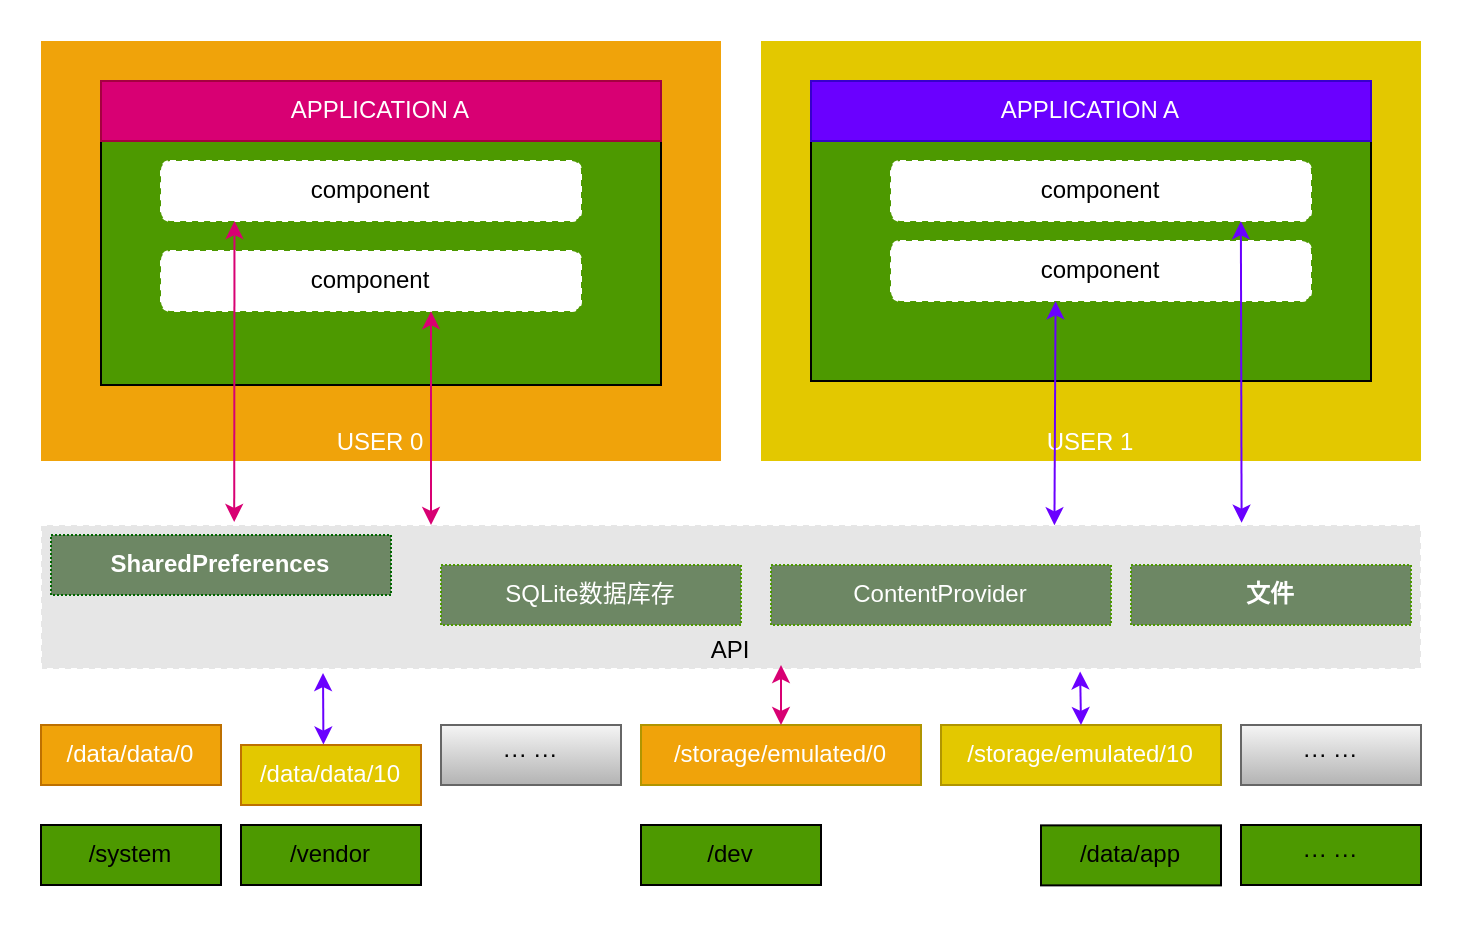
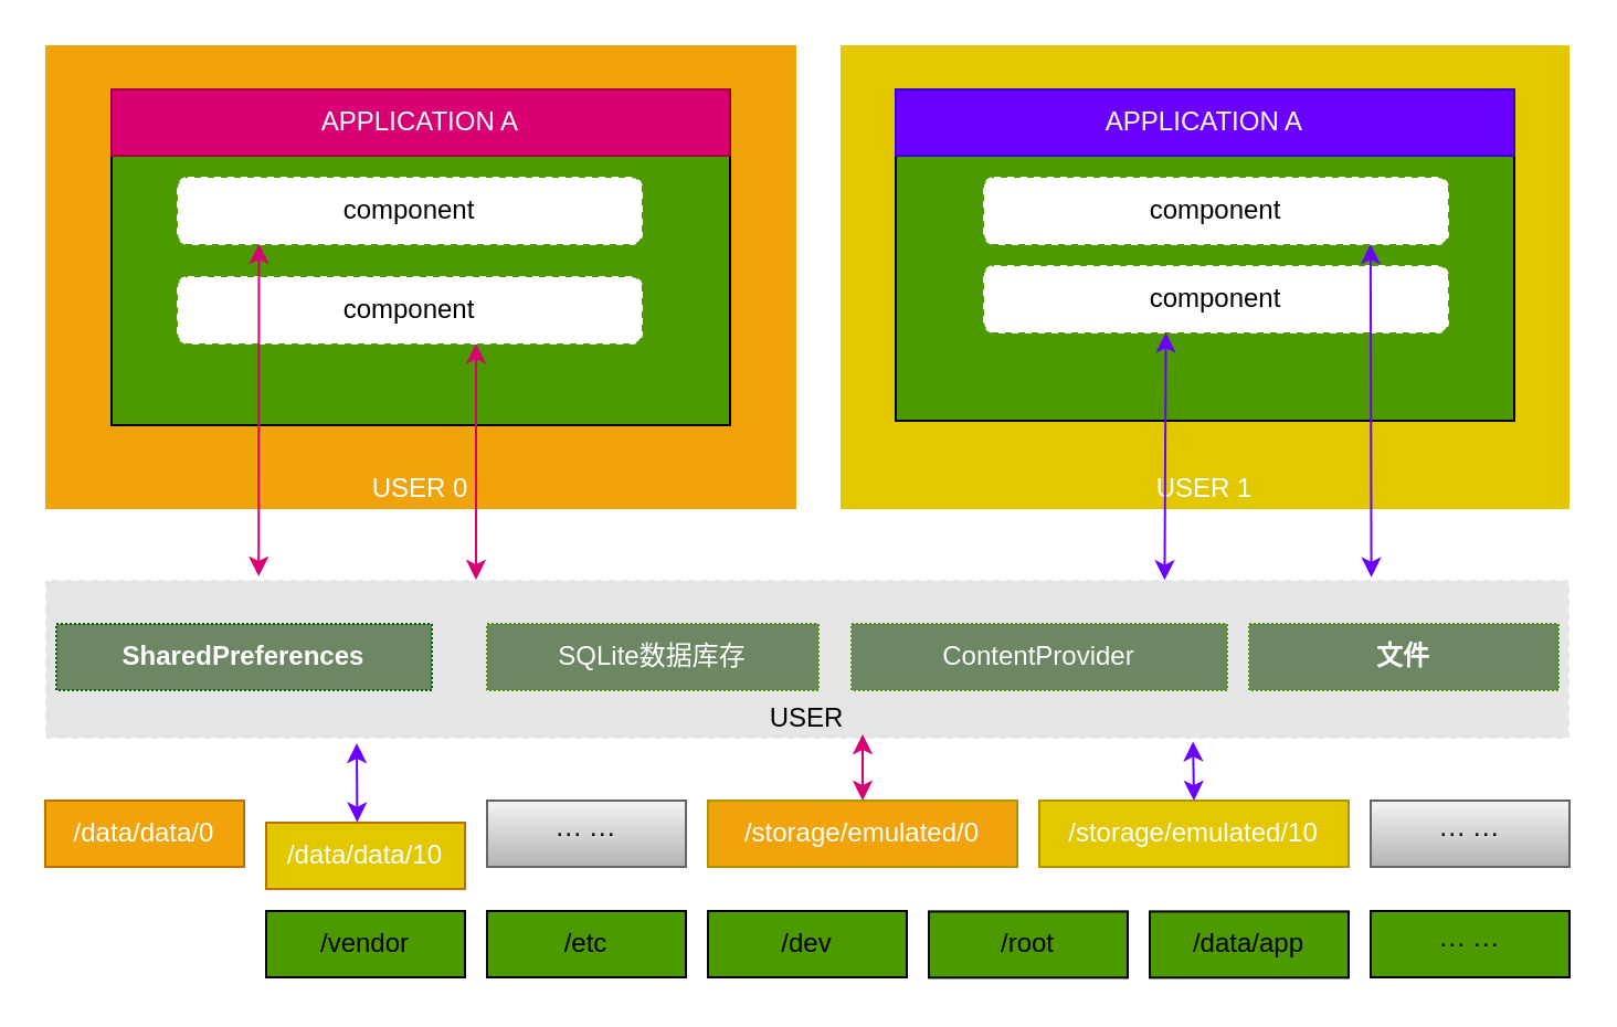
  <mxCell id="0" />
  <mxCell id="1" parent="0" />
- <mxCell id="2" value="/system&lt;br&gt;" style="rounded=0;whiteSpace=wrap;html=1;gradientColor=none;fillColor=#4D9900;" vertex="1" parent="1"><mxGeometry x="20" y="412" width="90" height="30" as="geometry" /></mxCell>
  <mxCell id="3" value="/vendor" style="rounded=0;whiteSpace=wrap;html=1;gradientColor=none;fillColor=#4D9900;" vertex="1" parent="1"><mxGeometry x="120" y="412" width="90" height="30" as="geometry" /></mxCell>
+ <mxCell id="4" value="/etc&lt;br&gt;" style="rounded=0;whiteSpace=wrap;html=1;gradientColor=none;fillColor=#4D9900;" vertex="1" parent="1"><mxGeometry x="220" y="412" width="90" height="30" as="geometry" /></mxCell>
  <mxCell id="5" value="/dev" style="rounded=0;whiteSpace=wrap;html=1;gradientColor=none;fillColor=#4D9900;" vertex="1" parent="1"><mxGeometry x="320" y="412" width="90" height="30" as="geometry" /></mxCell>
  <mxCell id="6" value="··· ···" style="rounded=0;whiteSpace=wrap;html=1;gradientColor=none;fillColor=#4D9900;" vertex="1" parent="1"><mxGeometry x="620" y="412" width="90" height="30" as="geometry" /></mxCell>
  <mxCell id="7" value="/data/app" style="rounded=0;whiteSpace=wrap;html=1;gradientColor=none;fillColor=#4D9900;" vertex="1" parent="1"><mxGeometry x="520" y="412.19" width="90" height="30" as="geometry" /></mxCell>
  <mxCell id="8" value="/data/data/0" style="rounded=0;whiteSpace=wrap;html=1;fillColor=#f0a30a;strokeColor=#BD7000;fontColor=#ffffff;" vertex="1" parent="1"><mxGeometry x="20" y="362" width="90" height="30" as="geometry" /></mxCell>
  <mxCell id="9" value="/storage/emulated/0&lt;br&gt;" style="rounded=0;whiteSpace=wrap;html=1;fillColor=#F0A30A;strokeColor=#B09500;fontColor=#ffffff;" vertex="1" parent="1"><mxGeometry x="320" y="362" width="140" height="30" as="geometry" /></mxCell>
  <mxCell id="10" value="/data/data/10" style="rounded=0;whiteSpace=wrap;html=1;fillColor=#E3C800;strokeColor=#BD7000;fontColor=#ffffff;" vertex="1" parent="1"><mxGeometry x="120" y="372" width="90" height="30" as="geometry" /></mxCell>
  <mxCell id="11" value="··· ···" style="rounded=0;whiteSpace=wrap;html=1;fillColor=#f5f5f5;strokeColor=#666666;gradientColor=#b3b3b3;" vertex="1" parent="1"><mxGeometry x="220" y="362" width="90" height="30" as="geometry" /></mxCell>
  <mxCell id="12" value="/storage/emulated/10&lt;br&gt;" style="rounded=0;whiteSpace=wrap;html=1;fillColor=#E3C800;strokeColor=#B09500;fontColor=#ffffff;" vertex="1" parent="1"><mxGeometry x="470" y="362" width="140" height="30" as="geometry" /></mxCell>
+ <mxCell id="13" value="/root" style="rounded=0;whiteSpace=wrap;html=1;gradientColor=none;fillColor=#4D9900;" vertex="1" parent="1"><mxGeometry x="420" y="412.19" width="90" height="30" as="geometry" /></mxCell>
  <mxCell id="14" value="··· ···" style="rounded=0;whiteSpace=wrap;html=1;fillColor=#f5f5f5;strokeColor=#666666;gradientColor=#b3b3b3;" vertex="1" parent="1"><mxGeometry x="620" y="362" width="90" height="30" as="geometry" /></mxCell>
  <mxCell id="15" value="USER 0" style="rounded=0;whiteSpace=wrap;html=1;fillColor=#f0a30a;verticalAlign=bottom;strokeColor=none;fontColor=#ffffff;" vertex="1" parent="1"><mxGeometry x="20" y="20" width="340" height="210" as="geometry" /></mxCell>
  <mxCell id="16" value="USER 1" style="rounded=0;whiteSpace=wrap;html=1;fillColor=#e3c800;verticalAlign=bottom;strokeColor=none;fontColor=#ffffff;" vertex="1" parent="1"><mxGeometry x="380" y="20" width="330" height="210" as="geometry" /></mxCell>
  <mxCell id="17" value="" style="rounded=0;whiteSpace=wrap;html=1;fillColor=#4D9900;gradientColor=none;verticalAlign=top;" vertex="1" parent="1"><mxGeometry x="50" y="40" width="280" height="152" as="geometry" /></mxCell>
  <mxCell id="18" value="" style="rounded=0;whiteSpace=wrap;html=1;fillColor=#4D9900;gradientColor=none;verticalAlign=top;" vertex="1" parent="1"><mxGeometry x="405" y="40" width="280" height="150" as="geometry" /></mxCell>
  <mxCell id="19" value="&lt;font color=&quot;#ffffff&quot;&gt;APPLICATION A&lt;/font&gt;" style="rounded=0;whiteSpace=wrap;html=1;fillColor=#D80073;strokeWidth=1;strokeColor=#A50040;fontColor=#ffffff;" vertex="1" parent="1"><mxGeometry x="50" y="40" width="280" height="30" as="geometry" /></mxCell>
  <mxCell id="20" value="&lt;font color=&quot;#ffffff&quot;&gt;APPLICATION A&lt;/font&gt;" style="rounded=0;whiteSpace=wrap;html=1;fillColor=#6A00FF;strokeWidth=1;strokeColor=#3700CC;fontColor=#ffffff;" vertex="1" parent="1"><mxGeometry x="405" y="40" width="280" height="30" as="geometry" /></mxCell>
  <mxCell id="21" value="component" style="rounded=1;whiteSpace=wrap;html=1;strokeWidth=1;fillColor=#FFFFFF;gradientColor=none;dashed=1;strokeColor=#FFFFFF;" vertex="1" parent="1"><mxGeometry x="80" y="80" width="210" height="30" as="geometry" /></mxCell>
  <mxCell id="22" value="component" style="rounded=1;whiteSpace=wrap;html=1;strokeWidth=1;fillColor=#FFFFFF;gradientColor=none;dashed=1;strokeColor=#FFFFFF;" vertex="1" parent="1"><mxGeometry x="80" y="125" width="210" height="30" as="geometry" /></mxCell>
  <mxCell id="23" value="component" style="rounded=1;whiteSpace=wrap;html=1;strokeWidth=1;fillColor=#FFFFFF;gradientColor=none;dashed=1;strokeColor=#FFFFFF;" vertex="1" parent="1"><mxGeometry x="445" y="80" width="210" height="30" as="geometry" /></mxCell>
  <mxCell id="24" value="component" style="rounded=1;whiteSpace=wrap;html=1;strokeWidth=1;fillColor=#FFFFFF;gradientColor=none;dashed=1;strokeColor=#FFFFFF;" vertex="1" parent="1"><mxGeometry x="445" y="120" width="210" height="30" as="geometry" /></mxCell>
- <mxCell id="25" value="API" style="rounded=0;whiteSpace=wrap;html=1;dashed=1;strokeColor=#FFFFFF;strokeWidth=1;fillColor=#E6E6E6;gradientColor=none;verticalAlign=bottom;" vertex="1" parent="1"><mxGeometry x="20" y="262" width="690" height="72" as="geometry" /></mxCell>
- <mxCell id="26" value="&lt;strong&gt;SharedPreferences&lt;/strong&gt;" style="rounded=0;whiteSpace=wrap;html=1;fillColor=#6d8764;strokeColor=#006600;fontColor=#ffffff;dashed=1;dashPattern=1 1;" vertex="1" parent="1"><mxGeometry x="25" y="267" width="170" height="30" as="geometry" /></mxCell>
+ <mxCell id="25" value="USER" style="rounded=0;whiteSpace=wrap;html=1;dashed=1;strokeColor=#FFFFFF;strokeWidth=1;fillColor=#E6E6E6;gradientColor=none;verticalAlign=bottom;" vertex="1" parent="1"><mxGeometry x="20" y="262" width="690" height="72" as="geometry" /></mxCell>
+ <mxCell id="26" value="&lt;strong&gt;SharedPreferences&lt;/strong&gt;" style="rounded=0;whiteSpace=wrap;html=1;fillColor=#6d8764;strokeColor=#006600;fontColor=#ffffff;dashed=1;dashPattern=1 1;" vertex="1" parent="1"><mxGeometry x="25" y="282" width="170" height="30" as="geometry" /></mxCell>
  <mxCell id="27" value="&lt;span&gt;SQLite数据库存&lt;/span&gt;&lt;br&gt;" style="rounded=0;whiteSpace=wrap;html=1;fillColor=#6d8764;strokeColor=#4D9900;fontColor=#ffffff;dashed=1;dashPattern=1 1;" vertex="1" parent="1"><mxGeometry x="220" y="282" width="150" height="30" as="geometry" /></mxCell>
  <mxCell id="28" value="&lt;span&gt;ContentProvider&lt;/span&gt;&lt;br&gt;" style="rounded=0;whiteSpace=wrap;html=1;fillColor=#6d8764;strokeColor=#4D9900;fontColor=#ffffff;dashed=1;dashPattern=1 1;" vertex="1" parent="1"><mxGeometry x="385" y="282" width="170" height="30" as="geometry" /></mxCell>
  <mxCell id="29" value="&lt;strong&gt;文件&lt;/strong&gt;" style="rounded=0;whiteSpace=wrap;html=1;fillColor=#6d8764;strokeColor=#4D9900;fontColor=#ffffff;dashed=1;dashPattern=1 1;" vertex="1" parent="1"><mxGeometry x="565" y="282" width="140" height="30" as="geometry" /></mxCell>
  <mxCell id="30" value="" style="endArrow=classic;startArrow=classic;html=1;strokeColor=#D80073;strokeWidth=1;exitX=0.14;exitY=-0.021;exitDx=0;exitDy=0;exitPerimeter=0;entryX=0.175;entryY=1;entryDx=0;entryDy=0;entryPerimeter=0;" edge="1" parent="1" source="25" target="21"><mxGeometry width="50" height="50" relative="1" as="geometry"><mxPoint x="120" y="162" as="sourcePoint" /><mxPoint x="117" y="122" as="targetPoint" /></mxGeometry></mxCell>
  <mxCell id="31" value="" style="endArrow=classic;startArrow=classic;html=1;strokeColor=#D80073;strokeWidth=1;" edge="1" parent="1"><mxGeometry width="50" height="50" relative="1" as="geometry"><mxPoint x="215" y="262" as="sourcePoint" /><mxPoint x="215" y="155.121" as="targetPoint" /></mxGeometry></mxCell>
  <mxCell id="32" value="" style="endArrow=classic;startArrow=classic;html=1;strokeColor=#D80073;strokeWidth=1;exitX=0.5;exitY=0;exitDx=0;exitDy=0;" edge="1" parent="1" source="9"><mxGeometry width="50" height="50" relative="1" as="geometry"><mxPoint x="350" y="382" as="sourcePoint" /><mxPoint x="390" y="332" as="targetPoint" /><Array as="points"><mxPoint x="390" y="332" /></Array></mxGeometry></mxCell>
  <mxCell id="33" value="" style="endArrow=classic;startArrow=classic;html=1;strokeColor=#6A00FF;strokeWidth=1;exitX=0.87;exitY=-0.016;exitDx=0;exitDy=0;exitPerimeter=0;entryX=0.833;entryY=1.004;entryDx=0;entryDy=0;entryPerimeter=0;" edge="1" parent="1" source="25" target="23"><mxGeometry width="50" height="50" relative="1" as="geometry"><mxPoint x="570" y="155" as="sourcePoint" /><mxPoint x="620" y="112" as="targetPoint" /></mxGeometry></mxCell>
  <mxCell id="34" value="" style="endArrow=classic;startArrow=classic;html=1;strokeColor=#6A00FF;strokeWidth=1;entryX=0.5;entryY=1;entryDx=0;entryDy=0;exitX=0.768;exitY=0;exitDx=0;exitDy=0;exitPerimeter=0;" edge="1" parent="1"><mxGeometry width="50" height="50" relative="1" as="geometry"><mxPoint x="526.714" y="262.143" as="sourcePoint" /><mxPoint x="527.286" y="150.143" as="targetPoint" /><Array as="points" /></mxGeometry></mxCell>
  <mxCell id="35" value="" style="endArrow=classic;startArrow=classic;html=1;strokeColor=#6A00FF;strokeWidth=1;exitX=0.458;exitY=-0.008;exitDx=0;exitDy=0;exitPerimeter=0;" edge="1" parent="1" source="10"><mxGeometry width="50" height="50" relative="1" as="geometry"><mxPoint x="20" y="592" as="sourcePoint" /><mxPoint x="161" y="336" as="targetPoint" /><Array as="points" /></mxGeometry></mxCell>
  <mxCell id="36" value="" style="endArrow=classic;startArrow=classic;html=1;strokeColor=#6A00FF;strokeWidth=1;exitX=0.753;exitY=1.017;exitDx=0;exitDy=0;exitPerimeter=0;" edge="1" parent="1" source="25"><mxGeometry width="50" height="50" relative="1" as="geometry"><mxPoint x="540" y="336" as="sourcePoint" /><mxPoint x="540" y="362" as="targetPoint" /></mxGeometry></mxCell>
